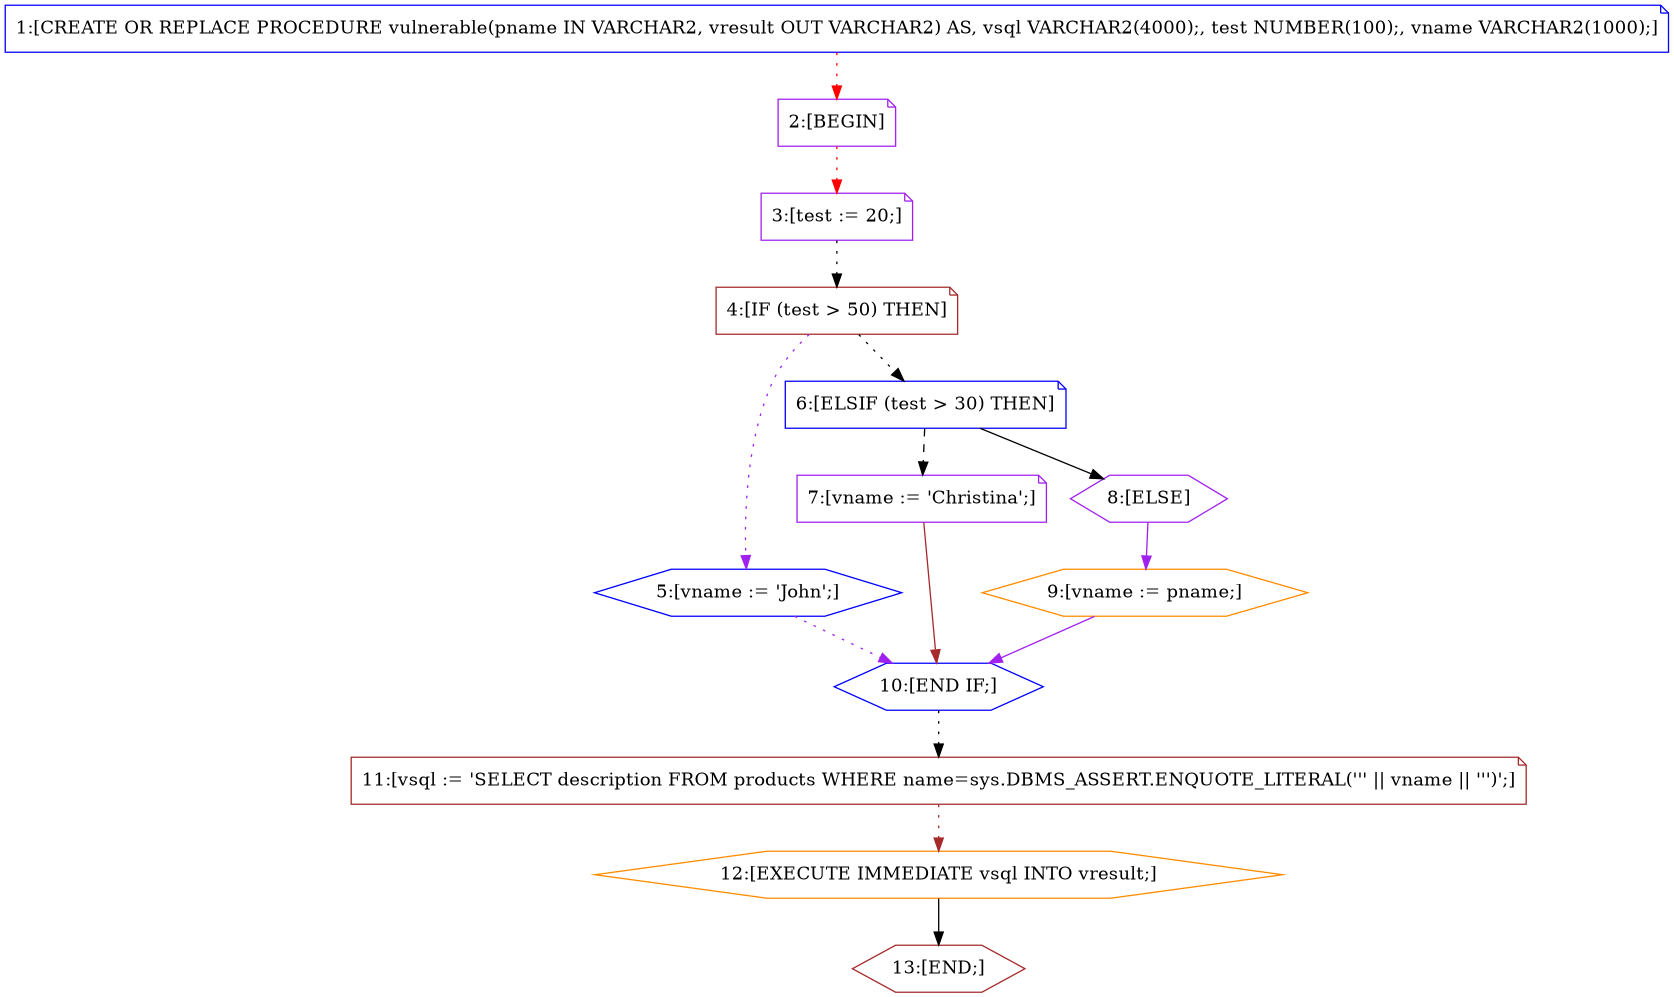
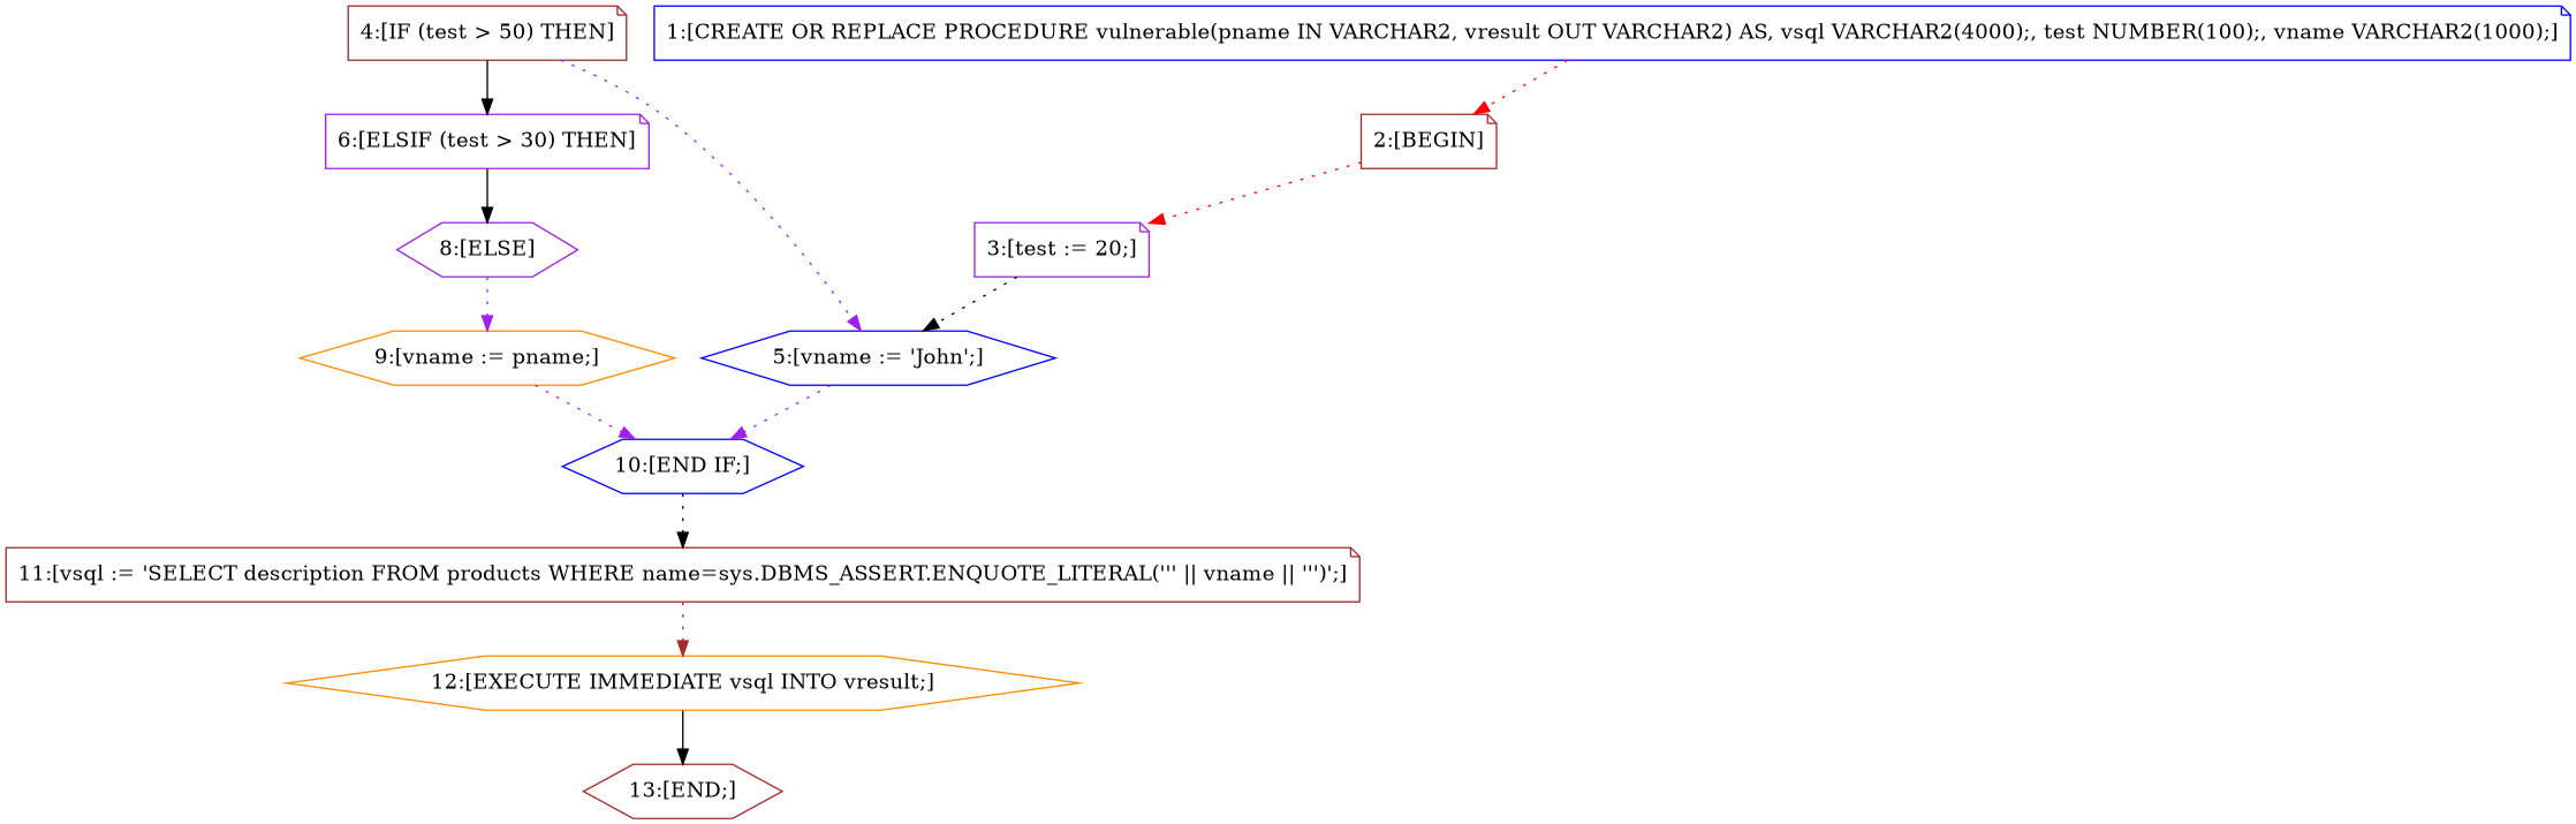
  digraph {
    node [color=purple shape=note]
    edge [color=black style=dotted]
-   "2:[BEGIN]"
+   "2:[BEGIN]" [color=brown]
    "1:[CREATE OR REPLACE PROCEDURE vulnerable(pname IN VARCHAR2, vresult OUT VARCHAR2) AS, vsql VARCHAR2(4000);, test NUMBER(100);, vname VARCHAR2(1000);]" [color=blue]
    "3:[test := 20;]"
    "4:[IF (test > 50) THEN]" [color=brown]
    "5:[vname := 'John';]" [color=blue shape=hexagon]
-   "6:[ELSIF (test > 30) THEN]" [color=blue]
+   "6:[ELSIF (test > 30) THEN]"
    "10:[END IF;]" [color=blue shape=hexagon]
-   "7:[vname := 'Christina';]"
    "8:[ELSE]" [shape=hexagon]
    "11:[vsql := 'SELECT description FROM products WHERE name=sys.DBMS_ASSERT.ENQUOTE_LITERAL(''' || vname || ''')';]" [color=brown]
    "9:[vname := pname;]" [color=darkorange shape=hexagon]
    "12:[EXECUTE IMMEDIATE vsql INTO vresult;]" [color=darkorange shape=hexagon]
    "13:[END;]" [color=brown shape=hexagon]
    "2:[BEGIN]" -> "3:[test := 20;]" [color=red]
    "1:[CREATE OR REPLACE PROCEDURE vulnerable(pname IN VARCHAR2, vresult OUT VARCHAR2) AS, vsql VARCHAR2(4000);, test NUMBER(100);, vname VARCHAR2(1000);]" -> "2:[BEGIN]" [color=red]
-   "3:[test := 20;]" -> "4:[IF (test > 50) THEN]"
+   "3:[test := 20;]" -> "5:[vname := 'John';]"
    "4:[IF (test > 50) THEN]" -> "5:[vname := 'John';]" [color=purple]
-   "4:[IF (test > 50) THEN]" -> "6:[ELSIF (test > 30) THEN]"
+   "4:[IF (test > 50) THEN]" -> "6:[ELSIF (test > 30) THEN]" [style=solid]
    "5:[vname := 'John';]" -> "10:[END IF;]" [color=purple]
-   "6:[ELSIF (test > 30) THEN]" -> "7:[vname := 'Christina';]" [style=dashed]
    "6:[ELSIF (test > 30) THEN]" -> "8:[ELSE]" [style=solid]
    "10:[END IF;]" -> "11:[vsql := 'SELECT description FROM products WHERE name=sys.DBMS_ASSERT.ENQUOTE_LITERAL(''' || vname || ''')';]"
-   "7:[vname := 'Christina';]" -> "10:[END IF;]" [color=brown style=solid]
-   "8:[ELSE]" -> "9:[vname := pname;]" [color=purple style=solid]
+   "8:[ELSE]" -> "9:[vname := pname;]" [color=purple]
    "11:[vsql := 'SELECT description FROM products WHERE name=sys.DBMS_ASSERT.ENQUOTE_LITERAL(''' || vname || ''')';]" -> "12:[EXECUTE IMMEDIATE vsql INTO vresult;]" [color=brown]
-   "9:[vname := pname;]" -> "10:[END IF;]" [color=purple style=solid]
+   "9:[vname := pname;]" -> "10:[END IF;]" [color=purple]
    "12:[EXECUTE IMMEDIATE vsql INTO vresult;]" -> "13:[END;]" [style=solid]
  }
